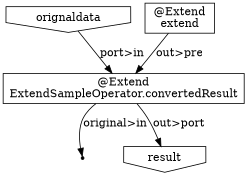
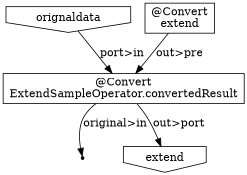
  digraph {
    node [shape=invhouse]
    "3f5d0192-49b0-4014-b263-d9d5f3da46f5" [shape=point]
    n2 [label=orignaldata]
-   n3 [label="@Extend\nExtendSampleOperator.convertedResult" shape=box]
-   n4 [label="@Extend\nextend" shape=box]
-   n5 [label=result]
+   n3 [label="@Convert\nExtendSampleOperator.convertedResult" shape=box]
+   n4 [label="@Convert\nextend" shape=box]
+   n5 [label=extend]
    n2 -> n3 [label="port>in"]
    n3 -> "3f5d0192-49b0-4014-b263-d9d5f3da46f5" [label="original>in"]
    n3 -> n5 [label="out>port"]
    n4 -> n3 [label="out>pre"]
  }
